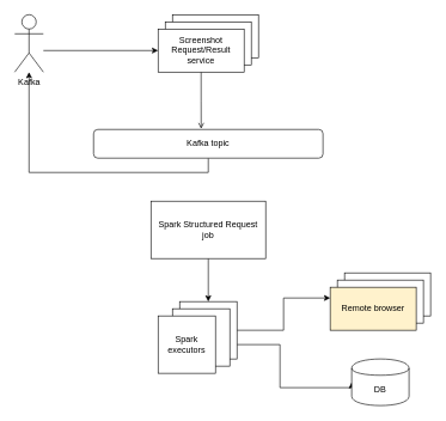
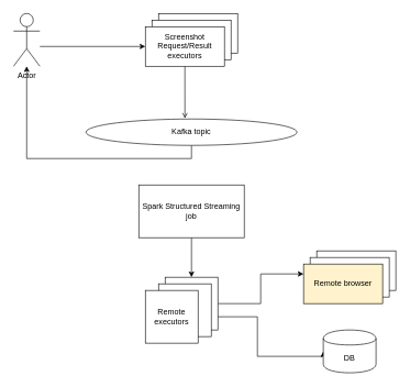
  <mxCell id="0" />
  <mxCell id="1" parent="0" />
  <mxCell id="2" style="edgeStyle=orthogonalEdgeStyle;rounded=0;orthogonalLoop=1;jettySize=auto;html=1;entryX=0;entryY=0.5;entryDx=0;entryDy=0;" edge="1" parent="1" target="7"><mxGeometry relative="1" as="geometry"><mxPoint x="60" y="70" as="sourcePoint" /><Array as="points"><mxPoint x="60" y="70" /></Array></mxGeometry></mxCell>
- <mxCell id="3" value="Kafka" style="shape=umlActor;verticalLabelPosition=bottom;labelBackgroundColor=#ffffff;verticalAlign=top;html=1;outlineConnect=0;" vertex="1" parent="1"><mxGeometry x="20" y="20" width="40" height="80" as="geometry" /></mxCell>
+ <mxCell id="3" value="Actor" style="shape=umlActor;verticalLabelPosition=bottom;labelBackgroundColor=#ffffff;verticalAlign=top;html=1;outlineConnect=0;" vertex="1" parent="1"><mxGeometry x="20" y="20" width="40" height="80" as="geometry" /></mxCell>
  <mxCell id="4" value="" style="rounded=0;whiteSpace=wrap;html=1;" vertex="1" parent="1"><mxGeometry x="240" y="20" width="120" height="60" as="geometry" /></mxCell>
  <mxCell id="5" value="" style="rounded=0;whiteSpace=wrap;html=1;" vertex="1" parent="1"><mxGeometry x="230" y="30" width="120" height="60" as="geometry" /></mxCell>
  <mxCell id="6" style="edgeStyle=orthogonalEdgeStyle;rounded=0;orthogonalLoop=1;jettySize=auto;html=1;exitX=0.5;exitY=1;exitDx=0;exitDy=0;entryX=0.469;entryY=-0.025;entryDx=0;entryDy=0;entryPerimeter=0;endArrow=open;" edge="1" parent="1" source="7" target="9"><mxGeometry relative="1" as="geometry" /></mxCell>
- <mxCell id="7" value="Screenshot Request/Result service" style="rounded=0;whiteSpace=wrap;html=1;" vertex="1" parent="1"><mxGeometry x="220" y="40" width="120" height="60" as="geometry" /></mxCell>
+ <mxCell id="7" value="Screenshot Request/Result executors" style="rounded=0;whiteSpace=wrap;html=1;" vertex="1" parent="1"><mxGeometry x="220" y="40" width="120" height="60" as="geometry" /></mxCell>
  <mxCell id="8" style="edgeStyle=orthogonalEdgeStyle;rounded=0;orthogonalLoop=1;jettySize=auto;html=1;exitX=0.5;exitY=1;exitDx=0;exitDy=0;" edge="1" parent="1" source="9" target="3"><mxGeometry relative="1" as="geometry" /></mxCell>
- <mxCell id="9" value="Kafka topic" style="rounded=1;whiteSpace=wrap;html=1;" vertex="1" parent="1"><mxGeometry x="130" y="180" width="320" height="40" as="geometry" /></mxCell>
+ <mxCell id="9" value="Kafka topic" style="ellipse;whiteSpace=wrap;html=1;" vertex="1" parent="1"><mxGeometry x="130" y="180" width="320" height="40" as="geometry" /></mxCell>
  <mxCell id="10" style="edgeStyle=orthogonalEdgeStyle;rounded=0;orthogonalLoop=1;jettySize=auto;html=1;exitX=0.5;exitY=1;exitDx=0;exitDy=0;entryX=0.5;entryY=0;entryDx=0;entryDy=0;" edge="1" parent="1" source="11" target="17"><mxGeometry relative="1" as="geometry" /></mxCell>
- <mxCell id="11" value="Spark Structured Request&lt;br&gt;job&lt;br&gt;" style="rounded=0;whiteSpace=wrap;html=1;" vertex="1" parent="1"><mxGeometry x="210" y="280" width="160" height="80" as="geometry" /></mxCell>
+ <mxCell id="11" value="Spark Structured Streaming&lt;br&gt;job&lt;br&gt;" style="rounded=0;whiteSpace=wrap;html=1;" vertex="1" parent="1"><mxGeometry x="210" y="280" width="160" height="80" as="geometry" /></mxCell>
  <mxCell id="12" value="" style="rounded=0;whiteSpace=wrap;html=1;" vertex="1" parent="1"><mxGeometry x="480" y="380" width="120" height="60" as="geometry" /></mxCell>
  <mxCell id="13" value="" style="rounded=0;whiteSpace=wrap;html=1;" vertex="1" parent="1"><mxGeometry x="470" y="390" width="120" height="60" as="geometry" /></mxCell>
  <mxCell id="14" value="Remote browser" style="rounded=0;whiteSpace=wrap;html=1;fillColor=#fff2cc;" vertex="1" parent="1"><mxGeometry x="460" y="400" width="120" height="60" as="geometry" /></mxCell>
  <mxCell id="15" style="edgeStyle=orthogonalEdgeStyle;rounded=0;orthogonalLoop=1;jettySize=auto;html=1;exitX=1;exitY=0.5;exitDx=0;exitDy=0;entryX=0;entryY=0.25;entryDx=0;entryDy=0;" edge="1" parent="1" source="17" target="14"><mxGeometry relative="1" as="geometry" /></mxCell>
  <mxCell id="16" style="edgeStyle=orthogonalEdgeStyle;rounded=0;orthogonalLoop=1;jettySize=auto;html=1;exitX=1;exitY=0.75;exitDx=0;exitDy=0;entryX=0;entryY=0.5;entryDx=0;entryDy=0;" edge="1" parent="1" source="17" target="20"><mxGeometry relative="1" as="geometry"><Array as="points"><mxPoint x="390" y="480" /><mxPoint x="390" y="540" /></Array></mxGeometry></mxCell>
  <mxCell id="17" value="" style="rounded=0;whiteSpace=wrap;html=1;" vertex="1" parent="1"><mxGeometry x="250" y="420" width="80" height="80" as="geometry" /></mxCell>
  <mxCell id="18" value="" style="rounded=0;whiteSpace=wrap;html=1;" vertex="1" parent="1"><mxGeometry x="240" y="430" width="80" height="80" as="geometry" /></mxCell>
- <mxCell id="19" value="Spark executors" style="rounded=0;whiteSpace=wrap;html=1;" vertex="1" parent="1"><mxGeometry x="220" y="440" width="80" height="80" as="geometry" /></mxCell>
+ <mxCell id="19" value="Remote executors" style="rounded=0;whiteSpace=wrap;html=1;" vertex="1" parent="1"><mxGeometry x="220" y="440" width="80" height="80" as="geometry" /></mxCell>
  <mxCell id="20" value="DB" style="shape=cylinder;whiteSpace=wrap;html=1;boundedLbl=1;backgroundOutline=1;" vertex="1" parent="1"><mxGeometry x="490" y="500" width="80" height="65" as="geometry" /></mxCell>
